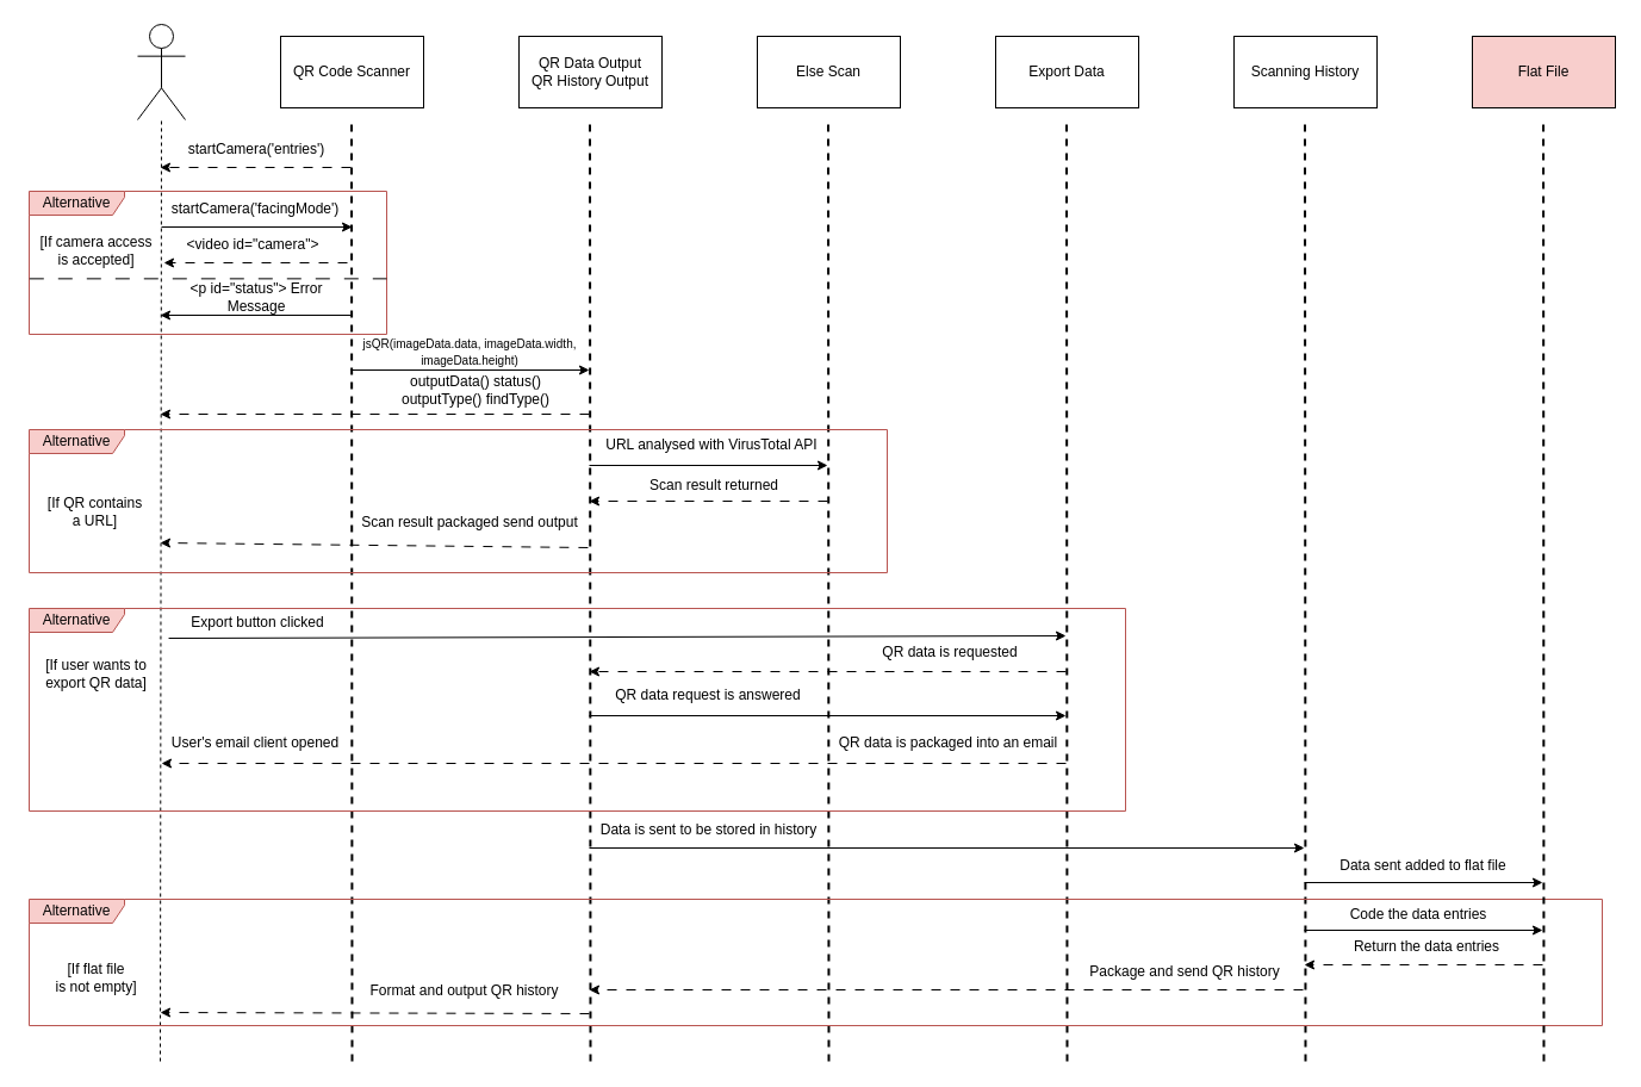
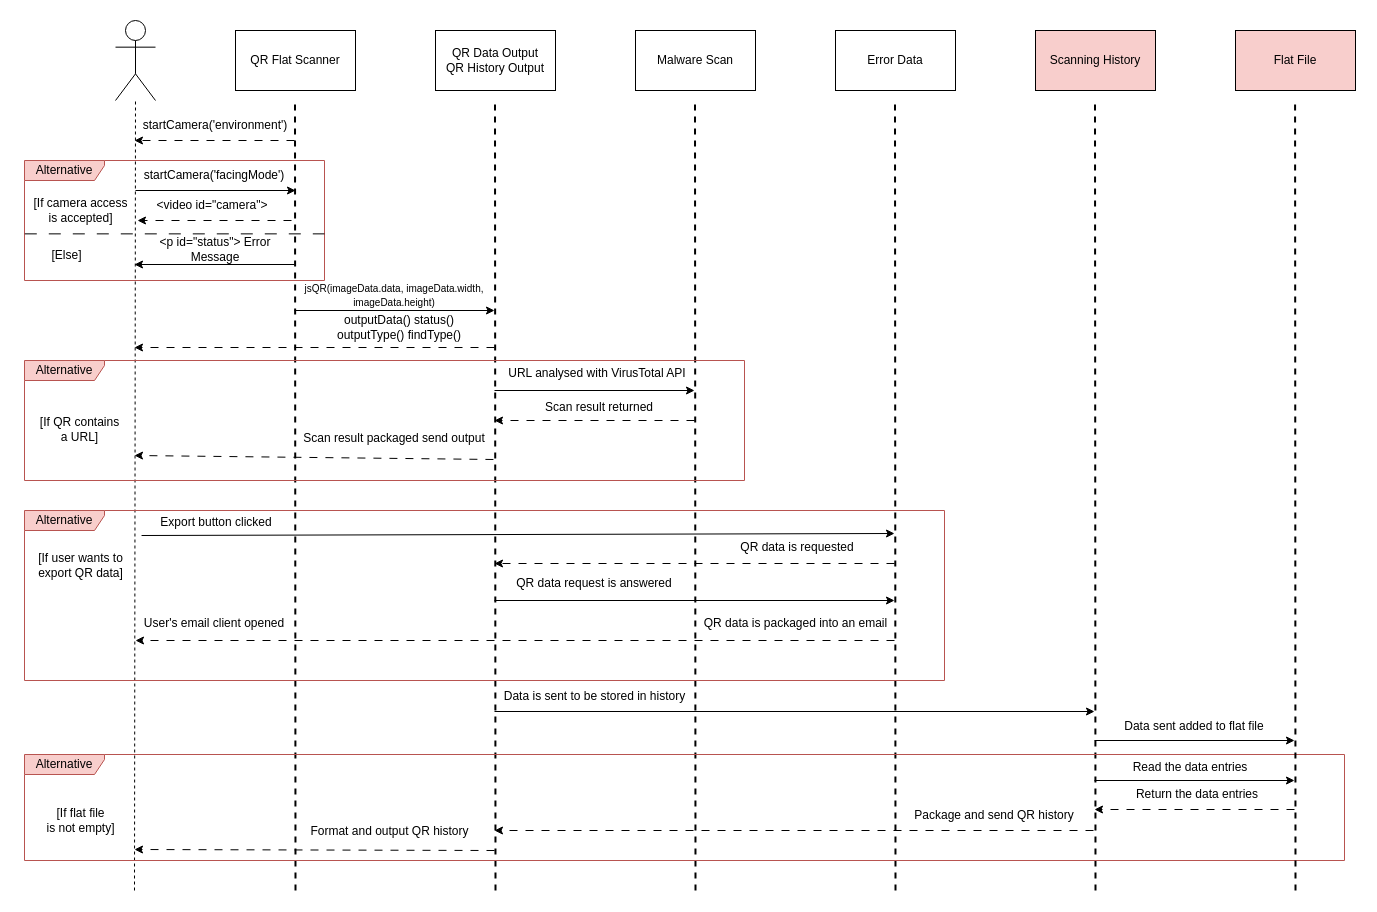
  <mxCell id="0" />
  <mxCell id="1" parent="0" />
  <mxCell id="2" value="" style="shape=umlActor;verticalLabelPosition=bottom;verticalAlign=top;html=1;outlineConnect=0;" parent="1" vertex="1"><mxGeometry x="115" y="20" width="40" height="80" as="geometry" /></mxCell>
  <mxCell id="3" value="" style="endArrow=none;dashed=1;html=1;rounded=0;" parent="1" edge="1"><mxGeometry width="50" height="50" relative="1" as="geometry"><mxPoint x="134" y="890" as="sourcePoint" /><mxPoint x="135" y="100" as="targetPoint" /></mxGeometry></mxCell>
- <mxCell id="4" value="QR Code Scanner" style="rounded=0;whiteSpace=wrap;html=1;" parent="1" vertex="1"><mxGeometry x="235" y="30" width="120" height="60" as="geometry" /></mxCell>
+ <mxCell id="4" value="QR Flat Scanner" style="rounded=0;whiteSpace=wrap;html=1;" parent="1" vertex="1"><mxGeometry x="235" y="30" width="120" height="60" as="geometry" /></mxCell>
  <mxCell id="5" value="" style="endArrow=none;dashed=1;html=1;rounded=0;strokeWidth=2;" parent="1" edge="1"><mxGeometry width="50" height="50" relative="1" as="geometry"><mxPoint x="295" y="890" as="sourcePoint" /><mxPoint x="294.5" y="100" as="targetPoint" /></mxGeometry></mxCell>
  <mxCell id="6" value="QR Data Output&lt;br&gt;QR History Output" style="rounded=0;whiteSpace=wrap;html=1;" parent="1" vertex="1"><mxGeometry x="435" y="30" width="120" height="60" as="geometry" /></mxCell>
- <mxCell id="7" value="Else Scan" style="rounded=0;whiteSpace=wrap;html=1;" parent="1" vertex="1"><mxGeometry x="635" y="30" width="120" height="60" as="geometry" /></mxCell>
- <mxCell id="8" value="Scanning History" style="rounded=0;whiteSpace=wrap;html=1;" parent="1" vertex="1"><mxGeometry x="1035" y="30" width="120" height="60" as="geometry" /></mxCell>
- <mxCell id="9" value="Export Data" style="rounded=0;whiteSpace=wrap;html=1;" parent="1" vertex="1"><mxGeometry x="835" y="30" width="120" height="60" as="geometry" /></mxCell>
+ <mxCell id="7" value="Malware Scan" style="rounded=0;whiteSpace=wrap;html=1;" parent="1" vertex="1"><mxGeometry x="635" y="30" width="120" height="60" as="geometry" /></mxCell>
+ <mxCell id="8" value="Scanning History" style="rounded=0;whiteSpace=wrap;html=1;fillColor=#f8cecc;" parent="1" vertex="1"><mxGeometry x="1035" y="30" width="120" height="60" as="geometry" /></mxCell>
+ <mxCell id="9" value="Error Data" style="rounded=0;whiteSpace=wrap;html=1;" parent="1" vertex="1"><mxGeometry x="835" y="30" width="120" height="60" as="geometry" /></mxCell>
  <mxCell id="10" value="" style="endArrow=none;dashed=1;html=1;rounded=0;strokeWidth=2;" parent="1" edge="1"><mxGeometry width="50" height="50" relative="1" as="geometry"><mxPoint x="495" y="890" as="sourcePoint" /><mxPoint x="494.5" y="100" as="targetPoint" /></mxGeometry></mxCell>
  <mxCell id="11" value="" style="endArrow=none;dashed=1;html=1;rounded=0;strokeWidth=2;" parent="1" edge="1"><mxGeometry width="50" height="50" relative="1" as="geometry"><mxPoint x="695" y="890" as="sourcePoint" /><mxPoint x="694.5" y="100" as="targetPoint" /></mxGeometry></mxCell>
  <mxCell id="12" value="" style="endArrow=none;dashed=1;html=1;rounded=0;strokeWidth=2;" parent="1" edge="1"><mxGeometry width="50" height="50" relative="1" as="geometry"><mxPoint x="895" y="890" as="sourcePoint" /><mxPoint x="894.5" y="100" as="targetPoint" /></mxGeometry></mxCell>
  <mxCell id="13" value="" style="endArrow=none;dashed=1;html=1;rounded=0;strokeWidth=2;" parent="1" edge="1"><mxGeometry width="50" height="50" relative="1" as="geometry"><mxPoint x="1095" y="890" as="sourcePoint" /><mxPoint x="1094.5" y="100" as="targetPoint" /></mxGeometry></mxCell>
  <mxCell id="14" value="[If camera access &lt;br&gt;is accepted]" style="text;html=1;align=center;verticalAlign=middle;resizable=0;points=[];autosize=1;strokeColor=none;fillColor=none;" parent="1" vertex="1"><mxGeometry x="20" y="190" width="120" height="40" as="geometry" /></mxCell>
  <mxCell id="15" value="" style="endArrow=classic;html=1;rounded=0;" parent="1" edge="1"><mxGeometry width="50" height="50" relative="1" as="geometry"><mxPoint x="135" y="190" as="sourcePoint" /><mxPoint x="295" y="190" as="targetPoint" /></mxGeometry></mxCell>
  <mxCell id="16" value="startCamera('facingMode')" style="text;html=1;strokeColor=none;fillColor=none;align=center;verticalAlign=middle;whiteSpace=wrap;rounded=0;" parent="1" vertex="1"><mxGeometry x="144" y="160" width="140" height="30" as="geometry" /></mxCell>
  <mxCell id="17" value="" style="endArrow=classic;html=1;rounded=0;dashed=1;dashPattern=8 8;" parent="1" edge="1"><mxGeometry width="50" height="50" relative="1" as="geometry"><mxPoint x="294" y="140" as="sourcePoint" /><mxPoint x="134" y="140" as="targetPoint" /></mxGeometry></mxCell>
- <mxCell id="18" value="startCamera('entries')&lt;font style=&quot;font-size: 11px;&quot;&gt;&lt;br&gt;&lt;/font&gt;" style="text;html=1;strokeColor=none;fillColor=none;align=center;verticalAlign=middle;whiteSpace=wrap;rounded=0;" parent="1" vertex="1"><mxGeometry x="110" y="110" width="210" height="30" as="geometry" /></mxCell>
+ <mxCell id="18" value="startCamera('environment')&lt;font style=&quot;font-size: 11px;&quot;&gt;&lt;br&gt;&lt;/font&gt;" style="text;html=1;strokeColor=none;fillColor=none;align=center;verticalAlign=middle;whiteSpace=wrap;rounded=0;" parent="1" vertex="1"><mxGeometry x="110" y="110" width="210" height="30" as="geometry" /></mxCell>
  <mxCell id="19" value="" style="endArrow=classic;html=1;rounded=0;dashed=1;dashPattern=8 8;" parent="1" edge="1"><mxGeometry width="50" height="50" relative="1" as="geometry"><mxPoint x="291" y="220" as="sourcePoint" /><mxPoint x="137" y="220" as="targetPoint" /></mxGeometry></mxCell>
  <mxCell id="20" value="&amp;lt;video id=&quot;camera&quot;&amp;gt;" style="text;html=1;strokeColor=none;fillColor=none;align=center;verticalAlign=middle;whiteSpace=wrap;rounded=0;" parent="1" vertex="1"><mxGeometry x="142" y="190" width="140" height="30" as="geometry" /></mxCell>
  <mxCell id="21" value="" style="endArrow=classic;html=1;rounded=0;" parent="1" edge="1"><mxGeometry width="50" height="50" relative="1" as="geometry"><mxPoint x="294" y="264" as="sourcePoint" /><mxPoint x="134" y="264" as="targetPoint" /></mxGeometry></mxCell>
  <mxCell id="22" value="&amp;lt;p id=&quot;status&quot;&amp;gt; Error Message" style="text;html=1;strokeColor=none;fillColor=none;align=center;verticalAlign=middle;whiteSpace=wrap;rounded=0;" parent="1" vertex="1"><mxGeometry x="145" y="234" width="140" height="30" as="geometry" /></mxCell>
  <mxCell id="23" value="" style="group" parent="1" vertex="1" connectable="0"><mxGeometry x="24" y="160" width="300" height="120" as="geometry" /></mxCell>
  <mxCell id="24" value="Alternative" style="shape=umlFrame;whiteSpace=wrap;html=1;pointerEvents=0;width=80;height=20;fillColor=#f8cecc;strokeColor=#b85450;" parent="23" vertex="1"><mxGeometry width="300" height="120" as="geometry" /></mxCell>
  <mxCell id="25" value="" style="endArrow=none;dashed=1;html=1;rounded=0;entryX=1;entryY=0.497;entryDx=0;entryDy=0;entryPerimeter=0;exitX=0.001;exitY=0.497;exitDx=0;exitDy=0;exitPerimeter=0;dashPattern=12 12;" parent="23" edge="1"><mxGeometry width="50" height="50" relative="1" as="geometry"><mxPoint x="0.3" y="73.368" as="sourcePoint" /><mxPoint x="300" y="73.368" as="targetPoint" /></mxGeometry></mxCell>
+ <mxCell id="26" value="[Else]" style="text;html=1;align=center;verticalAlign=middle;resizable=0;points=[];autosize=1;strokeColor=none;fillColor=none;" parent="23" vertex="1"><mxGeometry x="16.731" y="80" width="50" height="30" as="geometry" /></mxCell>
  <mxCell id="27" value="" style="endArrow=classic;html=1;rounded=0;" parent="1" edge="1"><mxGeometry width="50" height="50" relative="1" as="geometry"><mxPoint x="294" y="310" as="sourcePoint" /><mxPoint x="494" y="310" as="targetPoint" /></mxGeometry></mxCell>
  <mxCell id="28" value="&lt;font style=&quot;font-size: 10px;&quot;&gt;jsQR(imageData.data, imageData.width, imageData.height)&lt;/font&gt;" style="text;html=1;strokeColor=none;fillColor=none;align=center;verticalAlign=middle;whiteSpace=wrap;rounded=0;fontSize=11;" parent="1" vertex="1"><mxGeometry x="289" y="280" width="210" height="30" as="geometry" /></mxCell>
  <mxCell id="29" value="" style="endArrow=classic;html=1;rounded=0;dashed=1;dashPattern=8 8;" parent="1" edge="1"><mxGeometry width="50" height="50" relative="1" as="geometry"><mxPoint x="494" y="347" as="sourcePoint" /><mxPoint x="134" y="347" as="targetPoint" /></mxGeometry></mxCell>
  <mxCell id="30" value="[If QR contains&lt;br&gt;a URL]" style="text;html=1;align=center;verticalAlign=middle;resizable=0;points=[];autosize=1;strokeColor=none;fillColor=none;" parent="1" vertex="1"><mxGeometry x="29" y="409" width="100" height="40" as="geometry" /></mxCell>
  <mxCell id="31" value="" style="endArrow=classic;html=1;rounded=0;" parent="1" edge="1"><mxGeometry width="50" height="50" relative="1" as="geometry"><mxPoint x="494" y="390" as="sourcePoint" /><mxPoint x="694" y="390" as="targetPoint" /></mxGeometry></mxCell>
  <mxCell id="32" value="" style="endArrow=classic;html=1;rounded=0;dashed=1;dashPattern=8 8;" parent="1" edge="1"><mxGeometry width="50" height="50" relative="1" as="geometry"><mxPoint x="694" y="420" as="sourcePoint" /><mxPoint x="494" y="420" as="targetPoint" /></mxGeometry></mxCell>
  <mxCell id="33" value="URL analysed with VirusTotal API" style="text;html=1;strokeColor=none;fillColor=none;align=center;verticalAlign=middle;whiteSpace=wrap;rounded=0;" parent="1" vertex="1"><mxGeometry x="492" y="358" width="210" height="30" as="geometry" /></mxCell>
  <mxCell id="34" value="Alternative" style="shape=umlFrame;whiteSpace=wrap;html=1;pointerEvents=0;width=80;height=20;fillColor=#f8cecc;strokeColor=#b85450;" parent="1" vertex="1"><mxGeometry x="24" y="360" width="720" height="120" as="geometry" /></mxCell>
  <mxCell id="35" value="Scan result returned" style="text;html=1;strokeColor=none;fillColor=none;align=center;verticalAlign=middle;whiteSpace=wrap;rounded=0;" parent="1" vertex="1"><mxGeometry x="494" y="389" width="210" height="35" as="geometry" /></mxCell>
  <mxCell id="36" value="" style="endArrow=classic;html=1;rounded=0;dashed=1;dashPattern=8 8;exitX=0.971;exitY=1.114;exitDx=0;exitDy=0;exitPerimeter=0;" parent="1" source="37" edge="1"><mxGeometry width="50" height="50" relative="1" as="geometry"><mxPoint x="694" y="455" as="sourcePoint" /><mxPoint x="134" y="455" as="targetPoint" /></mxGeometry></mxCell>
  <mxCell id="37" value="Scan result packaged send output" style="text;html=1;strokeColor=none;fillColor=none;align=center;verticalAlign=middle;whiteSpace=wrap;rounded=0;" parent="1" vertex="1"><mxGeometry x="289" y="420" width="210" height="35" as="geometry" /></mxCell>
  <mxCell id="38" value="outputData() status() &lt;br&gt;outputType() findType()" style="text;html=1;strokeColor=none;fillColor=none;align=center;verticalAlign=middle;whiteSpace=wrap;rounded=0;" parent="1" vertex="1"><mxGeometry x="294" y="312" width="210" height="30" as="geometry" /></mxCell>
  <mxCell id="39" value="Alternative" style="shape=umlFrame;whiteSpace=wrap;html=1;pointerEvents=0;width=80;height=20;fillColor=#f8cecc;strokeColor=#b85450;" parent="1" vertex="1"><mxGeometry x="24" y="754" width="1320" height="106" as="geometry" /></mxCell>
  <mxCell id="40" value="[If user wants to &lt;br&gt;export QR data]" style="text;html=1;align=center;verticalAlign=middle;resizable=0;points=[];autosize=1;strokeColor=none;fillColor=none;" parent="1" vertex="1"><mxGeometry x="25" y="545" width="110" height="40" as="geometry" /></mxCell>
  <mxCell id="41" value="" style="endArrow=classic;html=1;rounded=0;exitX=1.055;exitY=-0.075;exitDx=0;exitDy=0;exitPerimeter=0;" parent="1" edge="1"><mxGeometry width="50" height="50" relative="1" as="geometry"><mxPoint x="141.05" y="535" as="sourcePoint" /><mxPoint x="894" y="533" as="targetPoint" /></mxGeometry></mxCell>
  <mxCell id="42" value="Export button clicked" style="text;html=1;strokeColor=none;fillColor=none;align=center;verticalAlign=middle;whiteSpace=wrap;rounded=0;" parent="1" vertex="1"><mxGeometry x="144" y="507" width="144" height="30" as="geometry" /></mxCell>
  <mxCell id="43" value="" style="endArrow=classic;html=1;rounded=0;dashed=1;dashPattern=8 8;" parent="1" edge="1"><mxGeometry width="50" height="50" relative="1" as="geometry"><mxPoint x="894" y="563" as="sourcePoint" /><mxPoint x="494" y="563" as="targetPoint" /></mxGeometry></mxCell>
  <mxCell id="44" value="QR data is requested" style="text;html=1;strokeColor=none;fillColor=none;align=center;verticalAlign=middle;whiteSpace=wrap;rounded=0;" parent="1" vertex="1"><mxGeometry x="725" y="532" width="144" height="30" as="geometry" /></mxCell>
  <mxCell id="45" value="" style="endArrow=classic;html=1;rounded=0;" parent="1" edge="1"><mxGeometry width="50" height="50" relative="1" as="geometry"><mxPoint x="494" y="600" as="sourcePoint" /><mxPoint x="894" y="600" as="targetPoint" /></mxGeometry></mxCell>
  <mxCell id="46" value="QR data request is answered" style="text;html=1;strokeColor=none;fillColor=none;align=center;verticalAlign=middle;whiteSpace=wrap;rounded=0;fontSize=12;" parent="1" vertex="1"><mxGeometry x="489" y="568" width="210" height="30" as="geometry" /></mxCell>
  <mxCell id="47" value="" style="endArrow=classic;html=1;rounded=0;dashed=1;dashPattern=8 8;" parent="1" edge="1"><mxGeometry width="50" height="50" relative="1" as="geometry"><mxPoint x="894" y="640" as="sourcePoint" /><mxPoint x="135" y="640" as="targetPoint" /></mxGeometry></mxCell>
  <mxCell id="48" value="QR data is packaged into an email" style="text;html=1;strokeColor=none;fillColor=none;align=center;verticalAlign=middle;whiteSpace=wrap;rounded=0;" parent="1" vertex="1"><mxGeometry x="698" y="608" width="195" height="30" as="geometry" /></mxCell>
  <mxCell id="49" value="User's email client opened" style="text;html=1;strokeColor=none;fillColor=none;align=center;verticalAlign=middle;whiteSpace=wrap;rounded=0;" parent="1" vertex="1"><mxGeometry x="134" y="608" width="160" height="30" as="geometry" /></mxCell>
  <mxCell id="50" value="Alternative" style="shape=umlFrame;whiteSpace=wrap;html=1;pointerEvents=0;width=80;height=20;fillColor=#f8cecc;strokeColor=#b85450;" parent="1" vertex="1"><mxGeometry x="24" y="510" width="920" height="170" as="geometry" /></mxCell>
  <mxCell id="51" value="[If flat file&lt;br&gt; is not empty]" style="text;html=1;align=center;verticalAlign=middle;resizable=0;points=[];autosize=1;strokeColor=none;fillColor=none;" parent="1" vertex="1"><mxGeometry x="35" y="800" width="90" height="40" as="geometry" /></mxCell>
  <mxCell id="52" value="" style="endArrow=classic;html=1;rounded=0;" parent="1" edge="1"><mxGeometry width="50" height="50" relative="1" as="geometry"><mxPoint x="494" y="711" as="sourcePoint" /><mxPoint x="1094" y="711" as="targetPoint" /></mxGeometry></mxCell>
  <mxCell id="53" value="Data is sent to be stored in history" style="text;html=1;strokeColor=none;fillColor=none;align=center;verticalAlign=middle;whiteSpace=wrap;rounded=0;" parent="1" vertex="1"><mxGeometry x="479.5" y="681" width="229" height="30" as="geometry" /></mxCell>
  <mxCell id="54" value="Flat File" style="rounded=0;whiteSpace=wrap;html=1;fillColor=#f8cecc;" parent="1" vertex="1"><mxGeometry x="1235" y="30" width="120" height="60" as="geometry" /></mxCell>
  <mxCell id="55" value="" style="endArrow=classic;html=1;rounded=0;" parent="1" edge="1"><mxGeometry width="50" height="50" relative="1" as="geometry"><mxPoint x="1094" y="740" as="sourcePoint" /><mxPoint x="1294" y="740" as="targetPoint" /></mxGeometry></mxCell>
  <mxCell id="56" value="" style="endArrow=none;dashed=1;html=1;rounded=0;strokeWidth=2;" parent="1" edge="1"><mxGeometry width="50" height="50" relative="1" as="geometry"><mxPoint x="1295" y="890" as="sourcePoint" /><mxPoint x="1294.58" y="100" as="targetPoint" /></mxGeometry></mxCell>
  <mxCell id="57" value="Data sent added to flat file" style="text;html=1;strokeColor=none;fillColor=none;align=center;verticalAlign=middle;whiteSpace=wrap;rounded=0;" parent="1" vertex="1"><mxGeometry x="1114" y="711" width="160" height="30" as="geometry" /></mxCell>
  <mxCell id="58" value="" style="endArrow=classic;html=1;rounded=0;" parent="1" edge="1"><mxGeometry width="50" height="50" relative="1" as="geometry"><mxPoint x="1094" y="780" as="sourcePoint" /><mxPoint x="1294" y="780" as="targetPoint" /></mxGeometry></mxCell>
- <mxCell id="59" value="Code the data entries" style="text;html=1;strokeColor=none;fillColor=none;align=center;verticalAlign=middle;whiteSpace=wrap;rounded=0;" parent="1" vertex="1"><mxGeometry x="1110" y="752" width="160" height="30" as="geometry" /></mxCell>
+ <mxCell id="59" value="Read the data entries" style="text;html=1;strokeColor=none;fillColor=none;align=center;verticalAlign=middle;whiteSpace=wrap;rounded=0;" parent="1" vertex="1"><mxGeometry x="1110" y="752" width="160" height="30" as="geometry" /></mxCell>
  <mxCell id="60" value="Package and send QR history" style="text;html=1;strokeColor=none;fillColor=none;align=center;verticalAlign=middle;whiteSpace=wrap;rounded=0;" parent="1" vertex="1"><mxGeometry x="904" y="800" width="180" height="30" as="geometry" /></mxCell>
  <mxCell id="61" value="" style="endArrow=classic;html=1;rounded=0;dashed=1;dashPattern=8 8;" parent="1" edge="1"><mxGeometry width="50" height="50" relative="1" as="geometry"><mxPoint x="1294" y="809" as="sourcePoint" /><mxPoint x="1094" y="809" as="targetPoint" /></mxGeometry></mxCell>
  <mxCell id="62" value="Return the data entries" style="text;html=1;strokeColor=none;fillColor=none;align=center;verticalAlign=middle;whiteSpace=wrap;rounded=0;" parent="1" vertex="1"><mxGeometry x="1117" y="779" width="160" height="30" as="geometry" /></mxCell>
  <mxCell id="63" value="" style="endArrow=classic;html=1;rounded=0;dashed=1;dashPattern=8 8;" parent="1" edge="1"><mxGeometry width="50" height="50" relative="1" as="geometry"><mxPoint x="1093" y="830" as="sourcePoint" /><mxPoint x="494" y="830" as="targetPoint" /></mxGeometry></mxCell>
  <mxCell id="64" value="" style="endArrow=classic;html=1;rounded=0;dashed=1;dashPattern=8 8;" parent="1" edge="1"><mxGeometry width="50" height="50" relative="1" as="geometry"><mxPoint x="494" y="850" as="sourcePoint" /><mxPoint x="134" y="849" as="targetPoint" /></mxGeometry></mxCell>
  <mxCell id="65" value="Format and output QR history" style="text;html=1;strokeColor=none;fillColor=none;align=center;verticalAlign=middle;whiteSpace=wrap;rounded=0;" parent="1" vertex="1"><mxGeometry x="275" y="816" width="229" height="30" as="geometry" /></mxCell>
